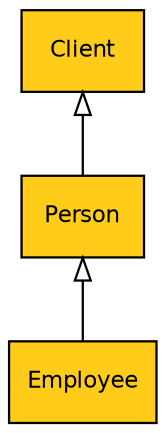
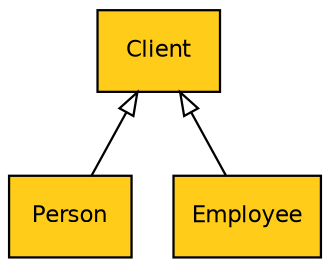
  digraph {
    fontname="DejaVu Sans"
    node [fillcolor=".13 .9 1" fontcolor=black fontname="DejaVu Sans" fontsize=10.0 shape=record style=filled]
    edge [arrowtail=empty dir=back fontname="DejaVu Sans" fontsize=10 labelfontname=Helvetica labelfontsize=10]
    n1 [label=Person]
    n2 [label=Employee]
    n3 [label=Client]
-   n1 -> n2
+   n3 -> n2
    n3 -> n1
  }
